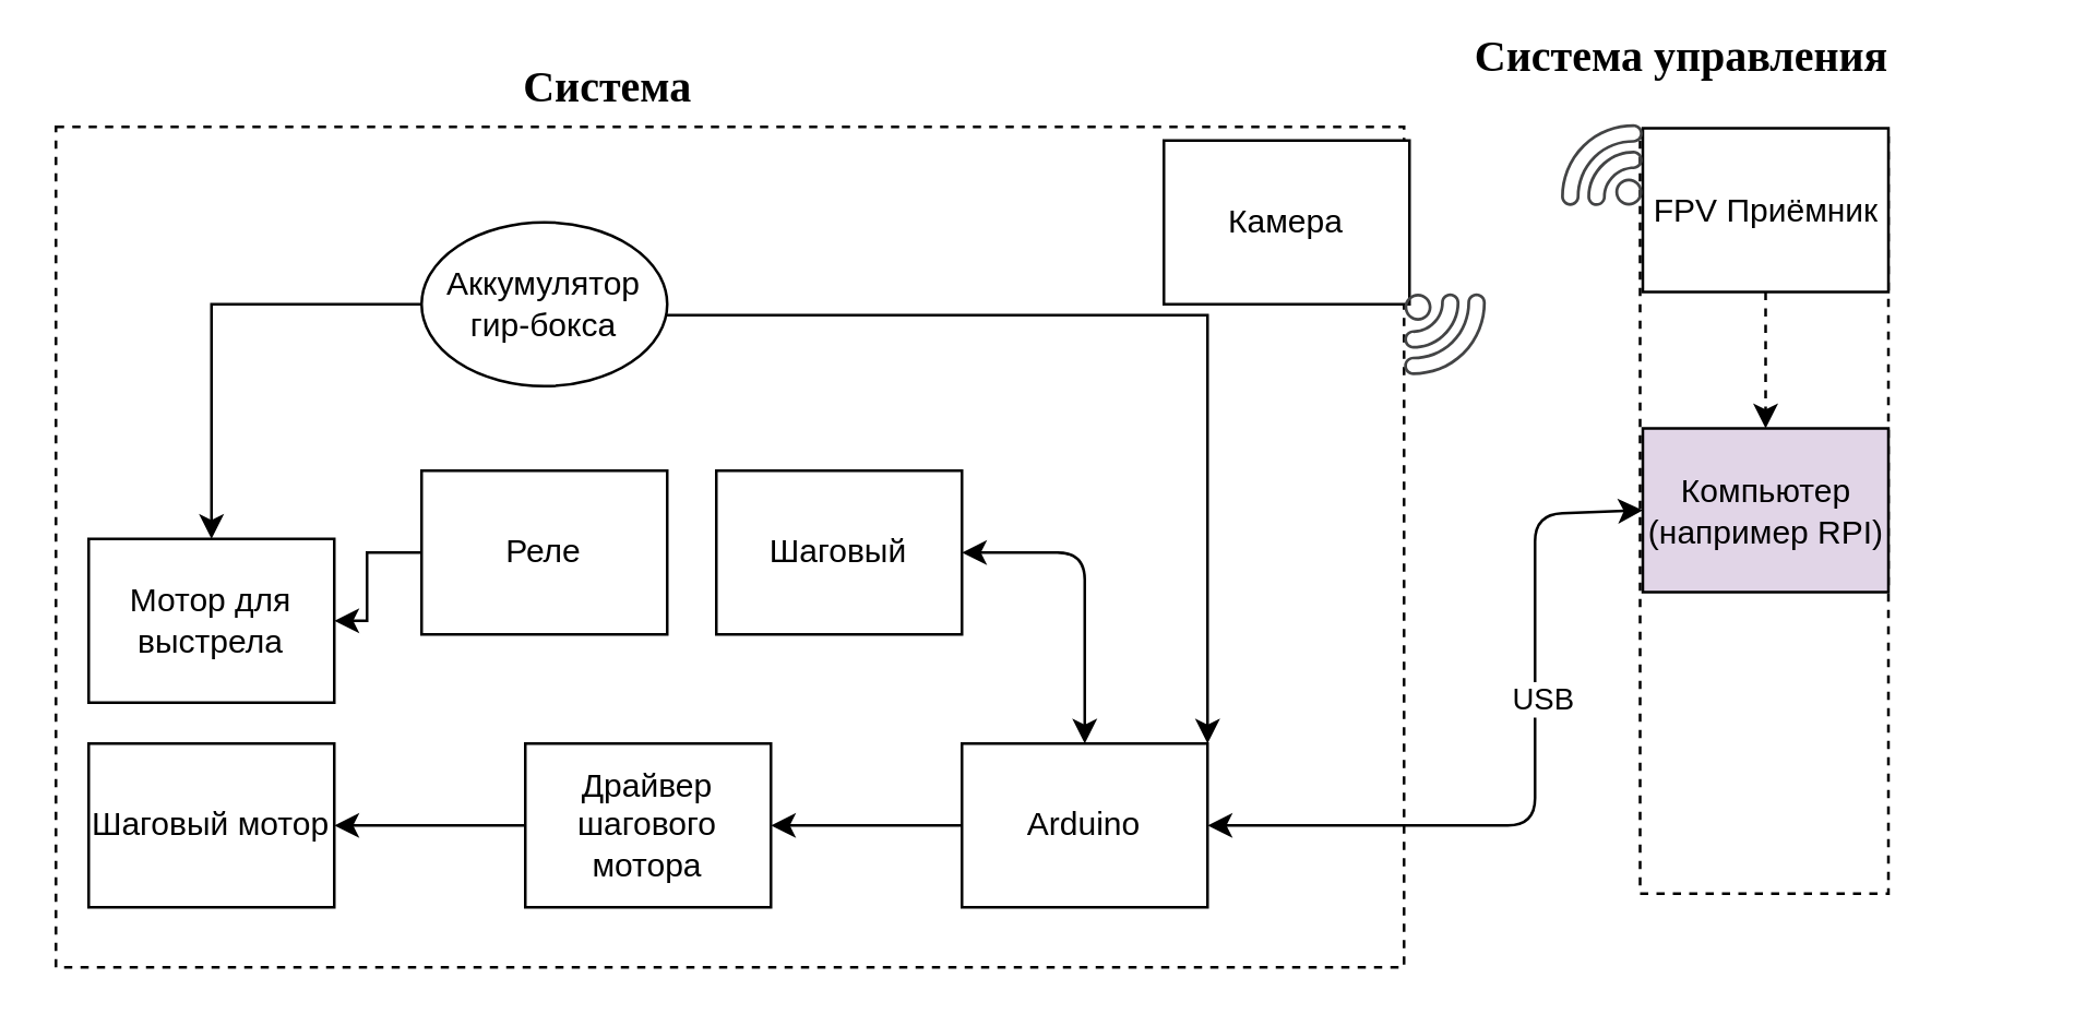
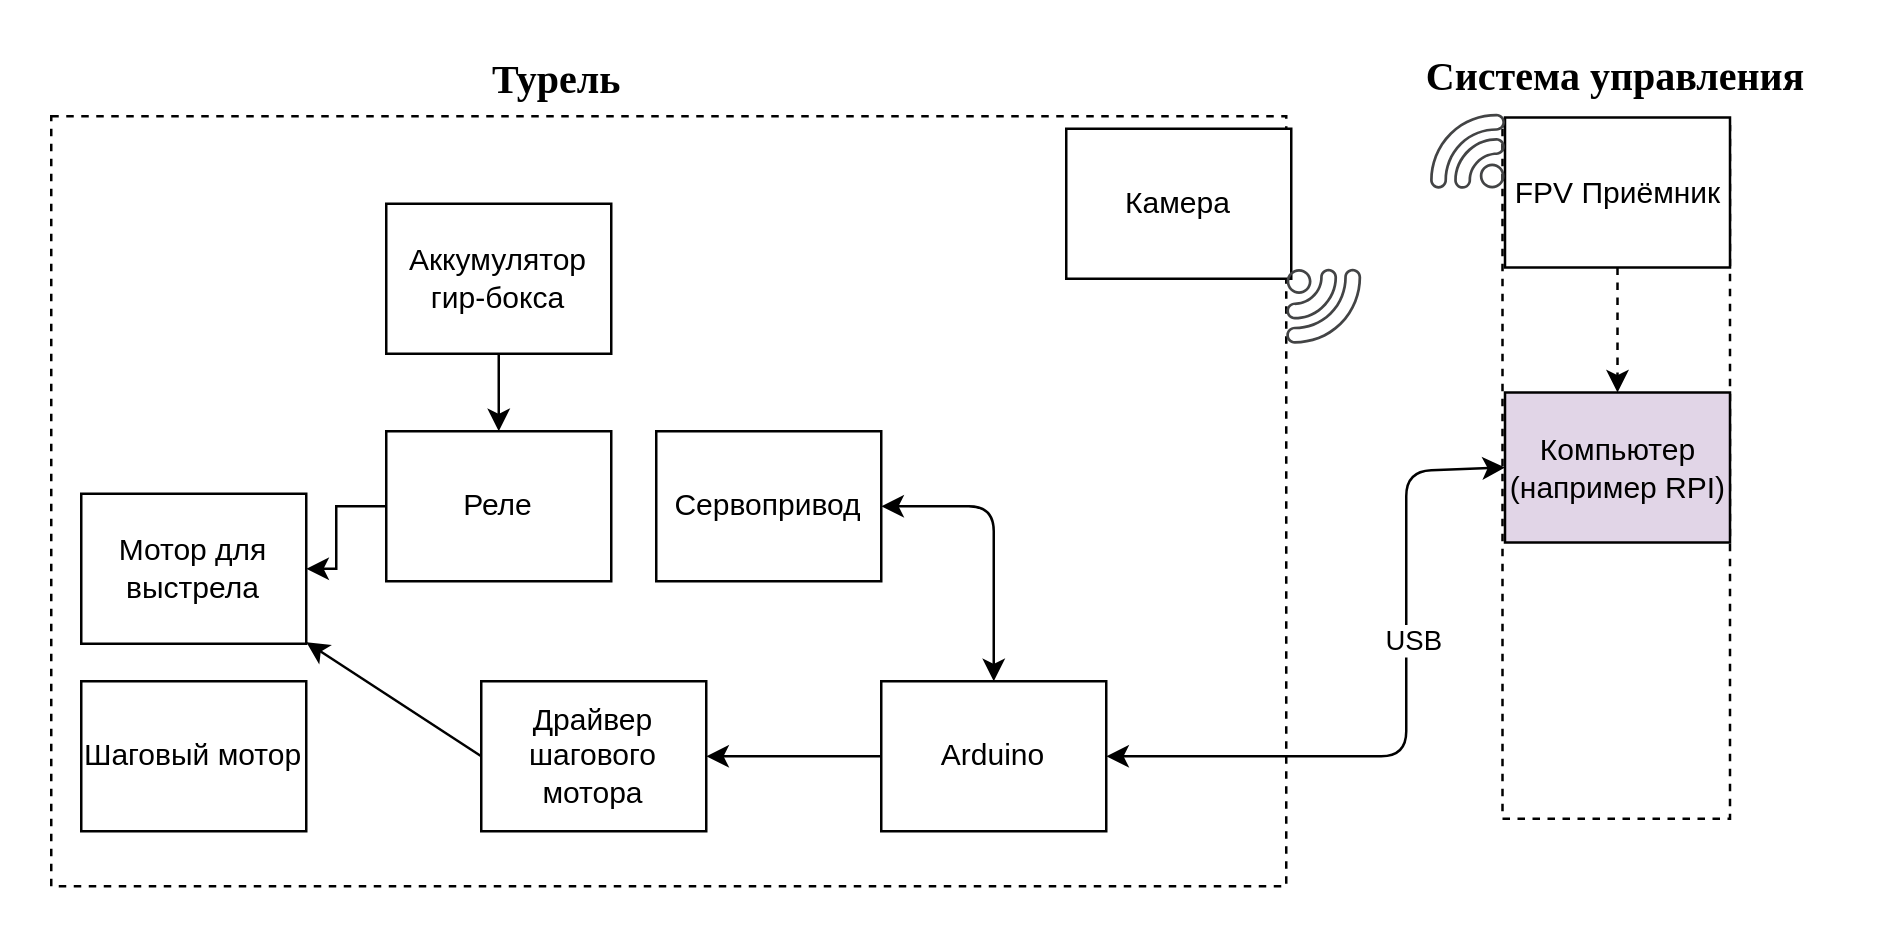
  <mxCell id="0" />
  <mxCell id="1" parent="0" />
  <mxCell id="2" value="" style="rounded=0;whiteSpace=wrap;html=1;dashed=1;" parent="1" vertex="1"><mxGeometry x="600.5" y="50" width="91" height="277" as="geometry" /></mxCell>
  <mxCell id="3" value="" style="rounded=0;whiteSpace=wrap;html=1;dashed=1;" parent="1" vertex="1"><mxGeometry x="20" y="46" width="494" height="308" as="geometry" /></mxCell>
  <mxCell id="4" value="" style="rounded=0;whiteSpace=wrap;html=1;" parent="1" vertex="1"><mxGeometry x="262" y="172" width="90" height="60" as="geometry" /></mxCell>
- <mxCell id="5" value="Шаговый" style="text;html=1;strokeColor=none;fillColor=none;align=center;verticalAlign=middle;whiteSpace=wrap;rounded=0;" parent="1" vertex="1"><mxGeometry x="262" y="172" width="90" height="60" as="geometry" /></mxCell>
+ <mxCell id="5" value="Сервопривод" style="text;html=1;strokeColor=none;fillColor=none;align=center;verticalAlign=middle;whiteSpace=wrap;rounded=0;" parent="1" vertex="1"><mxGeometry x="262" y="172" width="90" height="60" as="geometry" /></mxCell>
  <mxCell id="6" value="" style="rounded=0;whiteSpace=wrap;html=1;" parent="1" vertex="1"><mxGeometry x="352" y="272" width="90" height="60" as="geometry" /></mxCell>
  <mxCell id="7" value="Arduino" style="text;html=1;strokeColor=none;fillColor=none;align=center;verticalAlign=middle;whiteSpace=wrap;rounded=0;" parent="1" vertex="1"><mxGeometry x="352" y="272" width="90" height="60" as="geometry" /></mxCell>
  <mxCell id="8" value="" style="rounded=0;whiteSpace=wrap;html=1;" parent="1" vertex="1"><mxGeometry x="192" y="272" width="90" height="60" as="geometry" /></mxCell>
  <mxCell id="9" value="Драйвер шагового мотора" style="text;html=1;strokeColor=none;fillColor=none;align=center;verticalAlign=middle;whiteSpace=wrap;rounded=0;" parent="1" vertex="1"><mxGeometry x="192" y="272" width="90" height="60" as="geometry" /></mxCell>
  <mxCell id="10" value="" style="endArrow=classic;startArrow=classic;html=1;exitX=1;exitY=0.5;exitDx=0;exitDy=0;entryX=0.5;entryY=0;entryDx=0;entryDy=0;" parent="1" target="7" edge="1"><mxGeometry width="50" height="50" relative="1" as="geometry"><mxPoint x="352" y="202" as="sourcePoint" /><mxPoint x="192" y="352" as="targetPoint" /><Array as="points"><mxPoint x="397" y="202" /></Array></mxGeometry></mxCell>
  <mxCell id="11" value="" style="rounded=0;whiteSpace=wrap;html=1;" parent="1" vertex="1"><mxGeometry x="32" y="272" width="90" height="60" as="geometry" /></mxCell>
  <mxCell id="12" value="Шаговый мотор" style="text;html=1;strokeColor=none;fillColor=none;align=center;verticalAlign=middle;whiteSpace=wrap;rounded=0;" parent="1" vertex="1"><mxGeometry x="32" y="272" width="90" height="60" as="geometry" /></mxCell>
  <mxCell id="13" value="" style="rounded=0;whiteSpace=wrap;html=1;" parent="1" vertex="1"><mxGeometry x="426" y="51" width="90" height="60" as="geometry" /></mxCell>
  <mxCell id="14" value="Камера" style="text;html=1;strokeColor=none;fillColor=none;align=center;verticalAlign=middle;whiteSpace=wrap;rounded=0;" parent="1" vertex="1"><mxGeometry x="426" y="51" width="90" height="60" as="geometry" /></mxCell>
- <mxCell id="15" style="edgeStyle=orthogonalEdgeStyle;rounded=0;orthogonalLoop=1;jettySize=auto;html=1;entryX=1;entryY=0;entryDx=0;entryDy=0;" parent="1" source="17" target="7" edge="1"><mxGeometry relative="1" as="geometry"><Array as="points"><mxPoint x="442" y="115" /></Array></mxGeometry></mxCell>
- <mxCell id="16" style="edgeStyle=orthogonalEdgeStyle;rounded=0;orthogonalLoop=1;jettySize=auto;html=1;" parent="1" source="17" target="29" edge="1"><mxGeometry relative="1" as="geometry" /></mxCell>
- <mxCell id="17" value="Аккумулятор гир-бокса" style="ellipse;whiteSpace=wrap;html=1;" parent="1" vertex="1"><mxGeometry x="154" y="81" width="90" height="60" as="geometry" /></mxCell>
+ <mxCell id="16" style="edgeStyle=orthogonalEdgeStyle;rounded=0;orthogonalLoop=1;jettySize=auto;html=1;" parent="1" source="17" target="31" edge="1"><mxGeometry relative="1" as="geometry" /></mxCell>
+ <mxCell id="17" value="Аккумулятор гир-бокса" style="rounded=0;whiteSpace=wrap;html=1;" parent="1" vertex="1"><mxGeometry x="154" y="81" width="90" height="60" as="geometry" /></mxCell>
  <mxCell id="18" value="" style="endArrow=classic;startArrow=classic;html=1;exitX=1;exitY=0.5;exitDx=0;exitDy=0;entryX=0;entryY=0.5;entryDx=0;entryDy=0;" parent="1" source="7" target="20" edge="1"><mxGeometry width="50" height="50" relative="1" as="geometry"><mxPoint x="272" y="312" as="sourcePoint" /><mxPoint x="502" y="302" as="targetPoint" /><Array as="points"><mxPoint x="562" y="302" /><mxPoint x="562" y="188" /></Array></mxGeometry></mxCell>
  <mxCell id="19" value="USB" style="edgeLabel;html=1;align=center;verticalAlign=middle;resizable=0;points=[];" parent="18" vertex="1" connectable="0"><mxGeometry x="0.222" y="-2" relative="1" as="geometry"><mxPoint as="offset" /></mxGeometry></mxCell>
  <mxCell id="20" value="Компьютер (например RPI)" style="rounded=0;whiteSpace=wrap;html=1;fillColor=#e1d5e7;" parent="1" vertex="1"><mxGeometry x="601.5" y="156.5" width="90" height="60" as="geometry" /></mxCell>
  <mxCell id="21" value="" style="rounded=0;whiteSpace=wrap;html=1;" parent="1" vertex="1"><mxGeometry x="601.5" y="46.5" width="90" height="60" as="geometry" /></mxCell>
  <mxCell id="22" value="&lt;br&gt;&lt;br&gt;&lt;br&gt;&lt;br&gt;&lt;br&gt;&lt;br&gt;&lt;br&gt;&lt;br&gt;&lt;br&gt;&lt;br&gt;" style="pointerEvents=1;shadow=0;dashed=0;html=1;strokeColor=none;fillColor=#434445;aspect=fixed;labelPosition=center;verticalLabelPosition=bottom;verticalAlign=top;align=center;outlineConnect=0;shape=mxgraph.vvd.wi_fi;direction=south;" parent="1" vertex="1"><mxGeometry x="514" y="107" width="30" height="30" as="geometry" /></mxCell>
  <mxCell id="23" value="" style="pointerEvents=1;shadow=0;dashed=0;html=1;strokeColor=none;fillColor=#434445;aspect=fixed;labelPosition=center;verticalLabelPosition=bottom;verticalAlign=top;align=center;outlineConnect=0;shape=mxgraph.vvd.wi_fi;direction=north;" parent="1" vertex="1"><mxGeometry x="571.5" y="45" width="30" height="30" as="geometry" /></mxCell>
  <mxCell id="24" style="edgeStyle=orthogonalEdgeStyle;rounded=0;orthogonalLoop=1;jettySize=auto;html=1;dashed=1;" parent="1" source="25" target="20" edge="1"><mxGeometry relative="1" as="geometry" /></mxCell>
  <mxCell id="25" value="FPV Приёмник" style="text;html=1;strokeColor=none;fillColor=none;align=center;verticalAlign=middle;whiteSpace=wrap;rounded=0;" parent="1" vertex="1"><mxGeometry x="601.5" y="46.5" width="90" height="60" as="geometry" /></mxCell>
  <mxCell id="26" value="" style="endArrow=classic;html=1;exitX=0;exitY=0.5;exitDx=0;exitDy=0;entryX=1;entryY=0.5;entryDx=0;entryDy=0;" parent="1" source="7" target="9" edge="1"><mxGeometry width="50" height="50" relative="1" as="geometry"><mxPoint x="476" y="357" as="sourcePoint" /><mxPoint x="526" y="307" as="targetPoint" /></mxGeometry></mxCell>
- <mxCell id="27" value="" style="endArrow=classic;html=1;exitX=0;exitY=0.5;exitDx=0;exitDy=0;entryX=1;entryY=0.5;entryDx=0;entryDy=0;" parent="1" source="9" target="12" edge="1"><mxGeometry width="50" height="50" relative="1" as="geometry"><mxPoint x="362" y="312" as="sourcePoint" /><mxPoint x="292" y="312" as="targetPoint" /></mxGeometry></mxCell>
- <mxCell id="28" value="&lt;b&gt;&lt;font face=&quot;Comic Sans MS&quot; style=&quot;font-size: 16px&quot;&gt;Система&lt;/font&gt;&lt;/b&gt;" style="text;html=1;strokeColor=none;fillColor=none;align=center;verticalAlign=middle;whiteSpace=wrap;rounded=0;dashed=1;" parent="1" vertex="1"><mxGeometry x="150" y="21" width="145" height="20" as="geometry" /></mxCell>
+ <mxCell id="27" value="" style="endArrow=classic;html=1;exitX=0;exitY=0.5;exitDx=0;exitDy=0;" parent="1" source="9" target="29" edge="1"><mxGeometry width="50" height="50" relative="1" as="geometry"><mxPoint x="362" y="312" as="sourcePoint" /><mxPoint x="292" y="312" as="targetPoint" /></mxGeometry></mxCell>
+ <mxCell id="28" value="&lt;b&gt;&lt;font face=&quot;Comic Sans MS&quot; style=&quot;font-size: 16px&quot;&gt;Турель&lt;/font&gt;&lt;/b&gt;" style="text;html=1;strokeColor=none;fillColor=none;align=center;verticalAlign=middle;whiteSpace=wrap;rounded=0;dashed=1;" parent="1" vertex="1"><mxGeometry x="150" y="21" width="145" height="20" as="geometry" /></mxCell>
  <mxCell id="29" value="Мотор для выстрела" style="rounded=0;whiteSpace=wrap;html=1;" parent="1" vertex="1"><mxGeometry x="32" y="197" width="90" height="60" as="geometry" /></mxCell>
  <mxCell id="30" style="edgeStyle=orthogonalEdgeStyle;rounded=0;orthogonalLoop=1;jettySize=auto;html=1;" parent="1" source="31" target="29" edge="1"><mxGeometry relative="1" as="geometry" /></mxCell>
  <mxCell id="31" value="Реле" style="rounded=0;whiteSpace=wrap;html=1;" parent="1" vertex="1"><mxGeometry x="154" y="172" width="90" height="60" as="geometry" /></mxCell>
- <mxCell id="32" value="&lt;b&gt;&lt;font face=&quot;Comic Sans MS&quot; style=&quot;font-size: 16px&quot;&gt;Система управления&lt;/font&gt;&lt;/b&gt;" style="text;html=1;strokeColor=none;fillColor=none;align=center;verticalAlign=middle;whiteSpace=wrap;rounded=0;dashed=1;" parent="1" vertex="1"><mxGeometry x="524" y="10" width="184" height="20" as="geometry" /></mxCell>
+ <mxCell id="32" value="&lt;b&gt;&lt;font face=&quot;Comic Sans MS&quot; style=&quot;font-size: 16px&quot;&gt;Система управления&lt;/font&gt;&lt;/b&gt;" style="text;html=1;strokeColor=none;fillColor=none;align=center;verticalAlign=middle;whiteSpace=wrap;rounded=0;dashed=1;" parent="1" vertex="1"><mxGeometry x="554" y="20" width="184" height="20" as="geometry" /></mxCell>
